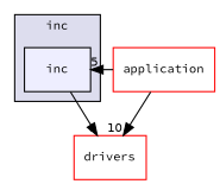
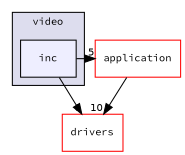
  digraph {
    compound=true
    fontname="Source Code Pro"
    node [fillcolor=white fontname="Source Code Pro" fontsize=10 shape=box style=filled color=red]
    edge [fontname="Source Code Pro" labeldistance=1.5 labelfontname=Helvetica labelfontsize=10]
    n1 [fillcolor="#eeeeff" label=inc pencolor=black color=""]
    n2 [label=application]
    n3 [label=drivers]
    subgraph cluster_1 {
      bgcolor="#ddddee"
      fontsize=10
-     label=inc
+     label=video
      pencolor=black
      n1
    }
-   n2 -> n1 [headlabel=5]
+   n1 -> n2 [headlabel=5]
    n1 -> n3 [headlabel=6]
    n2 -> n3 [headlabel=10]
  }
